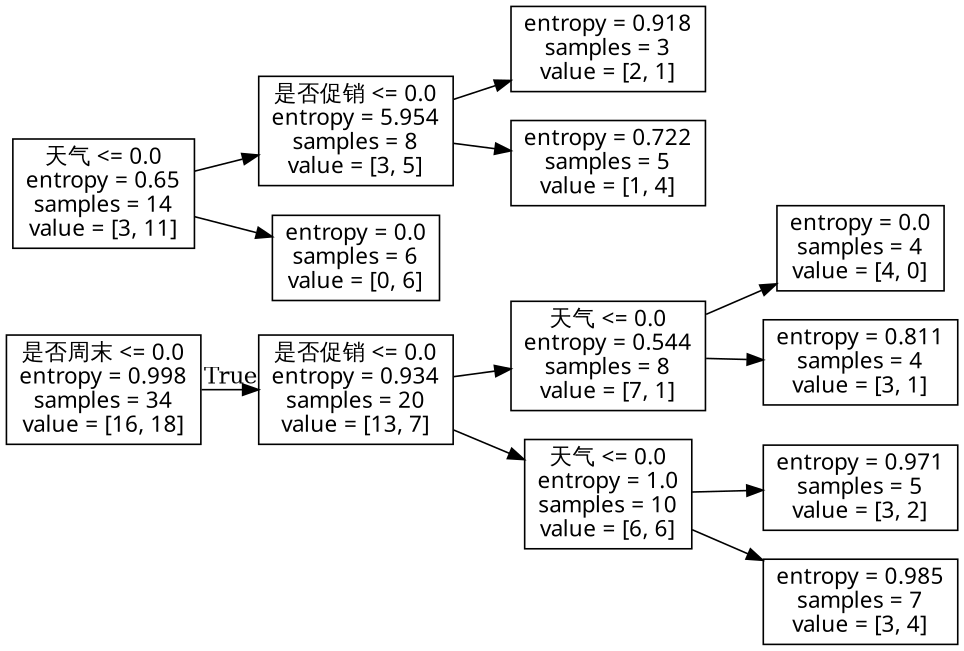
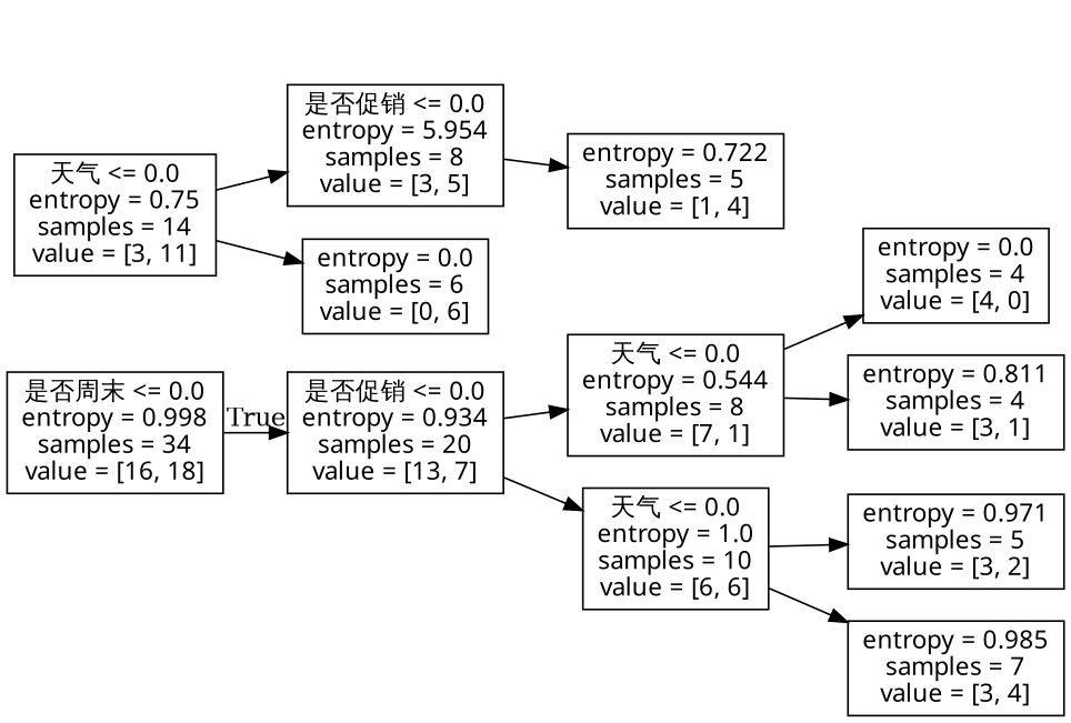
  digraph {
    rankdir=LR
    node [fontname=SimHei shape=box]
    n1 [label="是否周末 <= 0.0\nentropy = 0.998\nsamples = 34\nvalue = [16, 18]"]
    n2 [label="是否促销 <= 0.0\nentropy = 0.934\nsamples = 20\nvalue = [13, 7]"]
    n3 [label="天气 <= 0.0\nentropy = 0.544\nsamples = 8\nvalue = [7, 1]"]
    n4 [label="天气 <= 0.0\nentropy = 1.0\nsamples = 10\nvalue = [6, 6]"]
-   n5 [label="天气 <= 0.0\nentropy = 0.65\nsamples = 14\nvalue = [3, 11]"]
+   n5 [label="天气 <= 0.0\nentropy = 0.75\nsamples = 14\nvalue = [3, 11]"]
    n6 [label="是否促销 <= 0.0\nentropy = 5.954\nsamples = 8\nvalue = [3, 5]"]
    n7 [label="entropy = 0.0\nsamples = 6\nvalue = [0, 6]"]
    n8 [label="entropy = 0.0\nsamples = 4\nvalue = [4, 0]"]
    n9 [label="entropy = 0.811\nsamples = 4\nvalue = [3, 1]"]
    n10 [label="entropy = 0.971\nsamples = 5\nvalue = [3, 2]"]
    n11 [label="entropy = 0.985\nsamples = 7\nvalue = [3, 4]"]
-   n12 [label="entropy = 0.918\nsamples = 3\nvalue = [2, 1]"]
    n13 [label="entropy = 0.722\nsamples = 5\nvalue = [1, 4]"]
    n1 -> n2 [headlabel=True labelangle=45 labeldistance=2.5]
    n2 -> n3
    n2 -> n4
    n3 -> n8
    n3 -> n9
    n4 -> n10
    n4 -> n11
    n5 -> n6
    n5 -> n7
-   n6 -> n12
    n6 -> n13
  }
